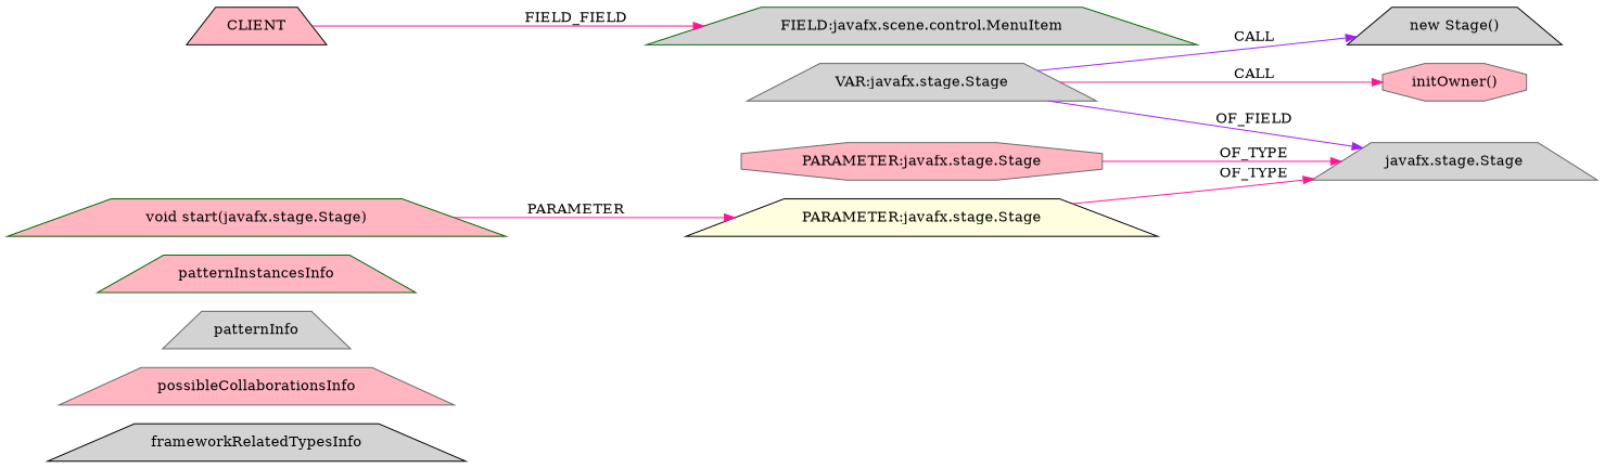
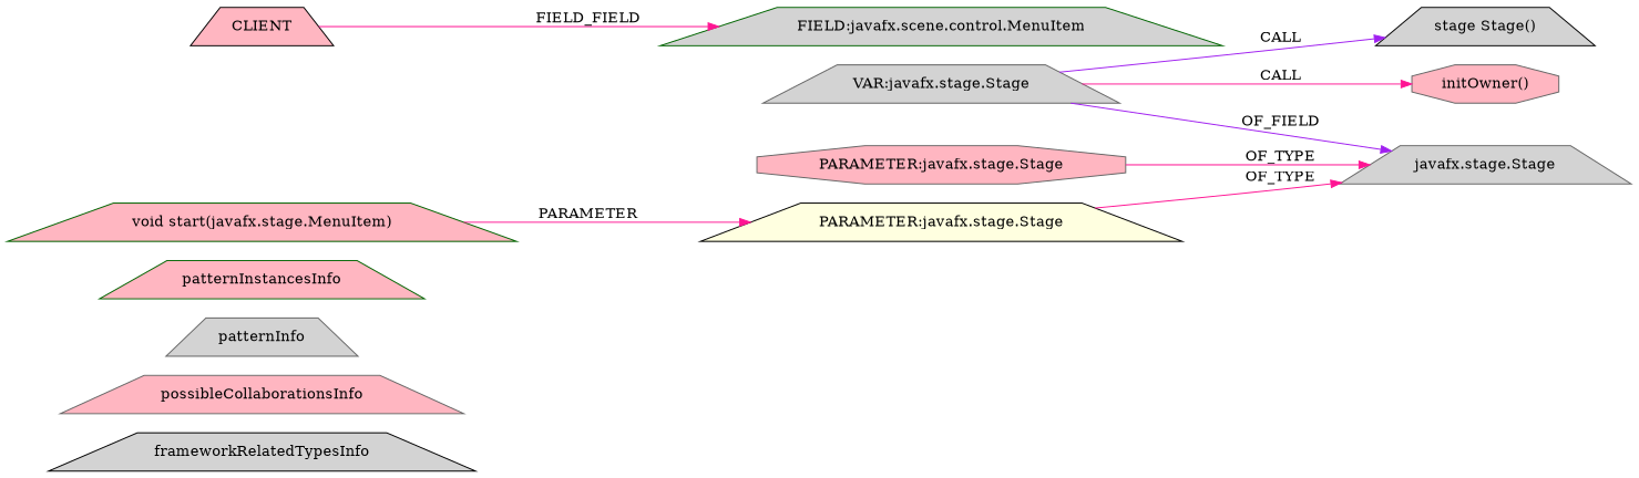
  digraph {
    rankdir=LR
    node [color=gray40 fillcolor=lightgrey shape=trapezium style=filled isFrameworkType=false]
    edge [color=deeppink]
    frameworkRelatedTypesInfo [color=black isFrameworkType=""]
    possibleCollaborationsInfo [fillcolor=lightpink isFrameworkType=""]
    patternInfo [frequency=2.0 patternRootClient=0 isFrameworkType=""]
    patternInstancesInfo [0="zvakanaka-bitbit~/zvakanaka-bitbit/bitbit-master/src/bitbit/BitBit.java~BitBit~4923" 1="ProgrammerTony-Chemistry-Calculator~/ProgrammerTony-Chemistry-Calculator/Chemistry-Calculator-master/src/com/mdc/Calculator.java~Calculator~1099" color=darkgreen fillcolor=lightpink isFrameworkType=""]
-   n5 [color=black label="new Stage()" vertexType=CONSTRUCTOR_CALL]
+   n5 [color=black label="stage Stage()" vertexType=CONSTRUCTOR_CALL]
    n6 [label="VAR:javafx.stage.Stage" vertexType=VARIABLE_EXPRESION]
    n7 [fillcolor=lightpink label="initOwner()" shape=octagon vertexType=INSIDE_CALL]
    n8 [label="javafx.stage.Stage" vertexType=FRAMEWORK_CLASS_TYPE]
    n9 [fillcolor=lightpink label="PARAMETER:javafx.stage.Stage" shape=octagon vertexType=PARAMETER_DECLARATION]
    n10 [color=black fillcolor=lightyellow label="PARAMETER:javafx.stage.Stage" vertexType=PARAMETER_DECLARATION]
-   n11 [color=darkgreen fillcolor=lightpink label="void start(javafx.stage.Stage)" vertexType=OVERRIDING_METHOD_DECLARATION]
+   n11 [color=darkgreen fillcolor=lightpink label="void start(javafx.stage.MenuItem)" vertexType=OVERRIDING_METHOD_DECLARATION]
    n12 [color=black fillcolor=lightpink label=CLIENT vertexType=ROOT_CLIENT_CLASS_DECLARATION]
    n13 [color=darkgreen label="FIELD:javafx.scene.control.MenuItem" vertexType=FIELD_DECLARATION]
    n6 -> n5 [color=purple label=CALL]
    n6 -> n7 [label=CALL]
    n6 -> n8 [color=purple label=OF_FIELD]
    n9 -> n8 [label=OF_TYPE]
    n10 -> n8 [label=OF_TYPE]
    n11 -> n10 [label=PARAMETER]
    n12 -> n13 [label=FIELD_FIELD]
  }
